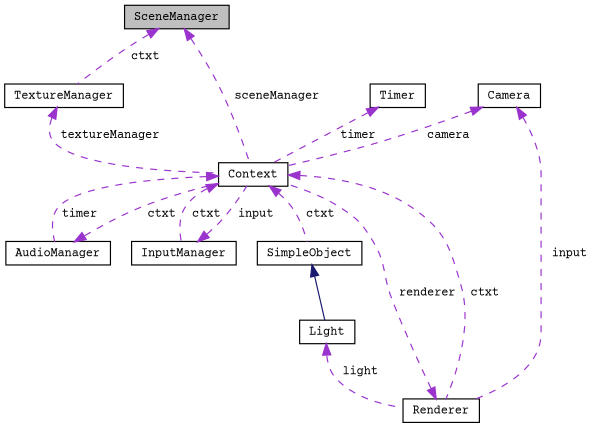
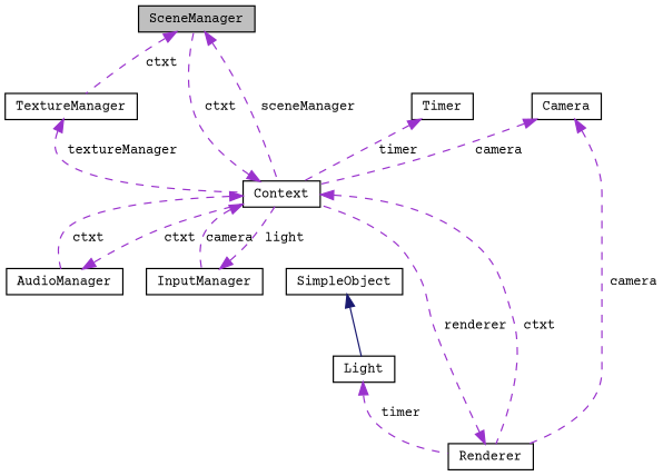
  digraph {
    fontname="Courier Prime"
    node [color=black fillcolor=white fontname="Courier Prime" fontsize=10 shape=record style=filled]
    edge [color=darkorchid3 dir=back fontname="Courier Prime" fontsize=10 labelfontname=Helvetica labelfontsize=10 style=dashed]
    n1 [fillcolor=grey75 fontcolor=black height=0.2 label=SceneManager width=0.4]
    n2 [height=0.2 label=Context width=0.4]
    n3 [height=0.2 label=TextureManager width=0.4]
    n4 [height=0.2 label=Renderer width=0.4]
    n5 [height=0.2 label=AudioManager width=0.4]
    n6 [height=0.2 label=InputManager width=0.4]
    n7 [height=0.2 label=Light width=0.4]
    n8 [height=0.2 label=SimpleObject width=0.4]
    n9 [height=0.2 label=Camera width=0.4]
    n10 [height=0.2 label=Timer width=0.4]
    n1 -> n2 [label=" sceneManager"]
    n1 -> n3 [label=" ctxt"]
-   n2 -> n8 [label=" ctxt"]
+   n2 -> n1 [label=" ctxt"]
    n2 -> n4 [label=" ctxt"]
-   n2 -> n5 [label=" timer"]
-   n2 -> n6 [label=" ctxt"]
+   n2 -> n5 [label=" ctxt"]
+   n2 -> n6 [label=" camera"]
    n3 -> n2 [label=" textureManager"]
    n4 -> n2 [label=" renderer"]
    n5 -> n2 [label=" ctxt"]
-   n6 -> n2 [label=" input"]
-   n7 -> n4 [label=" light"]
+   n6 -> n2 [label=" light"]
+   n7 -> n4 [label=" timer"]
    n8 -> n7 [color=midnightblue style=solid]
    n9 -> n2 [label=" camera"]
-   n9 -> n4 [label=" input"]
+   n9 -> n4 [label=" camera"]
    n10 -> n2 [label=" timer"]
  }
